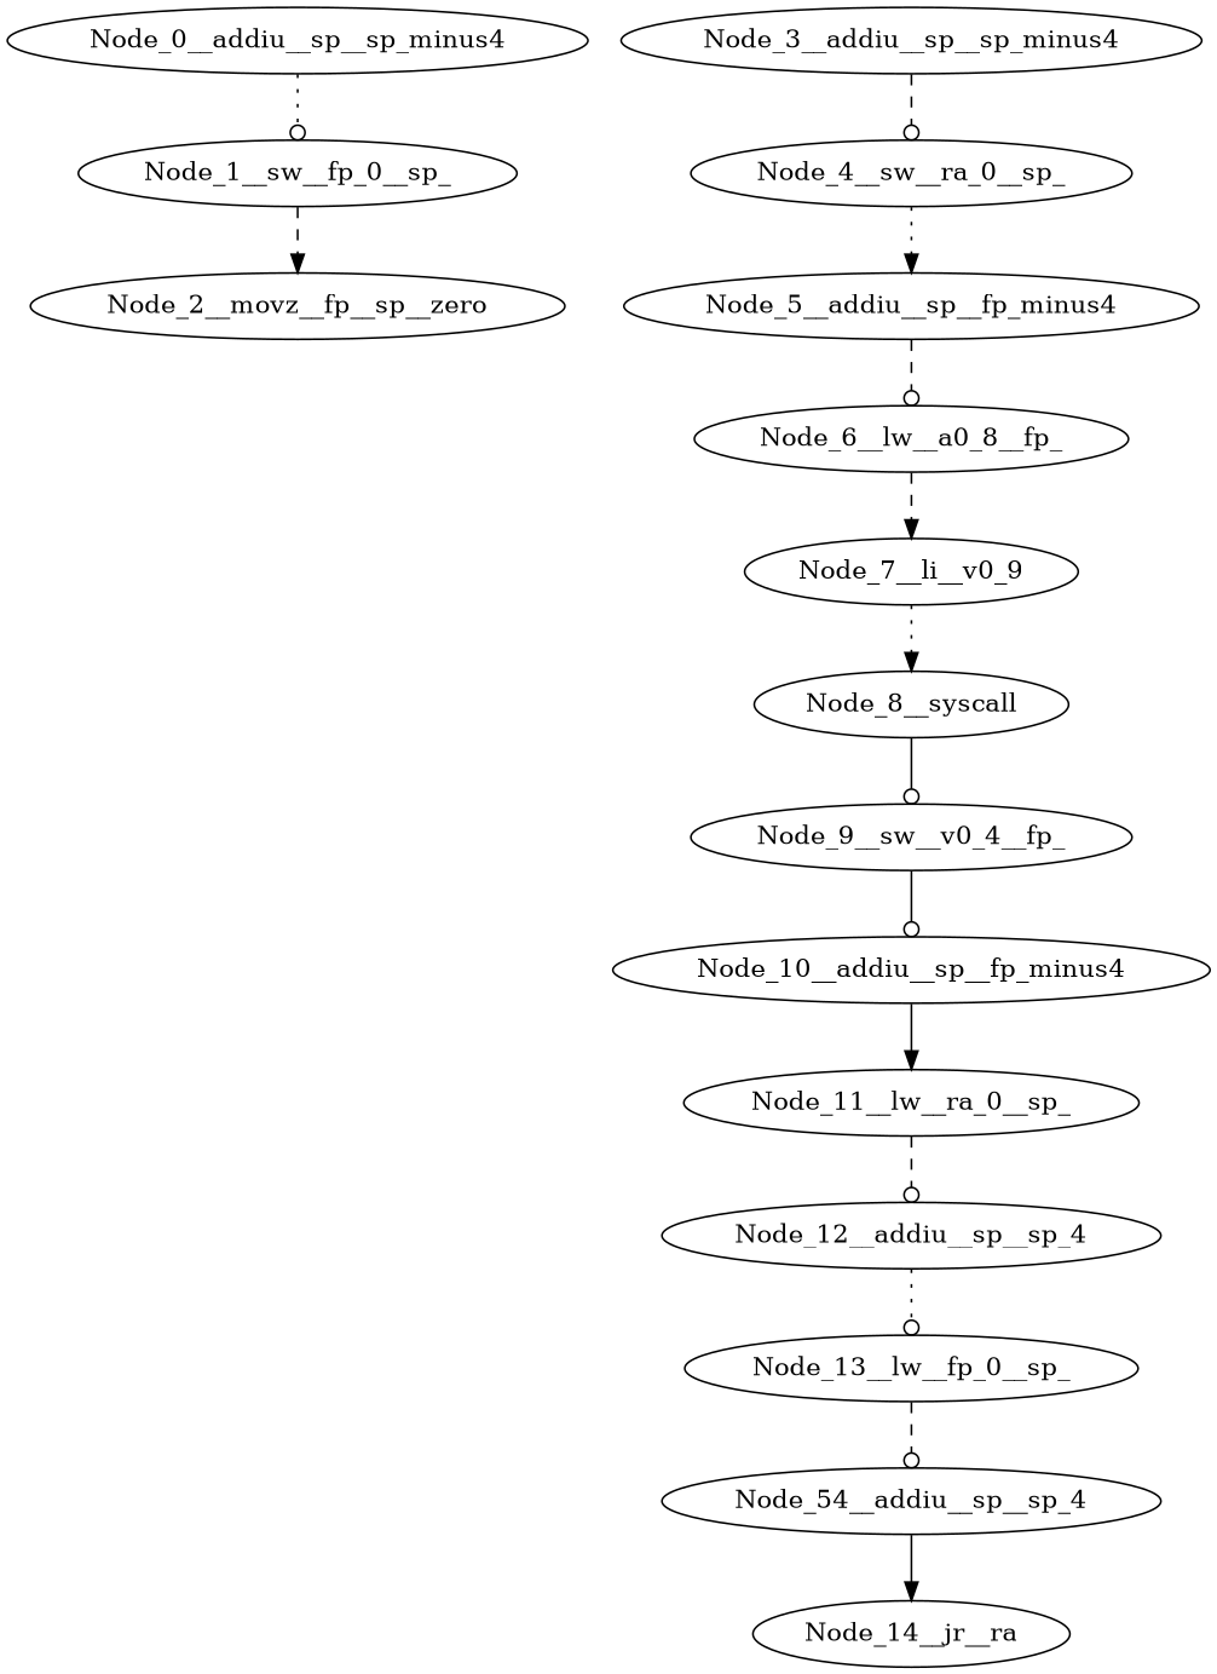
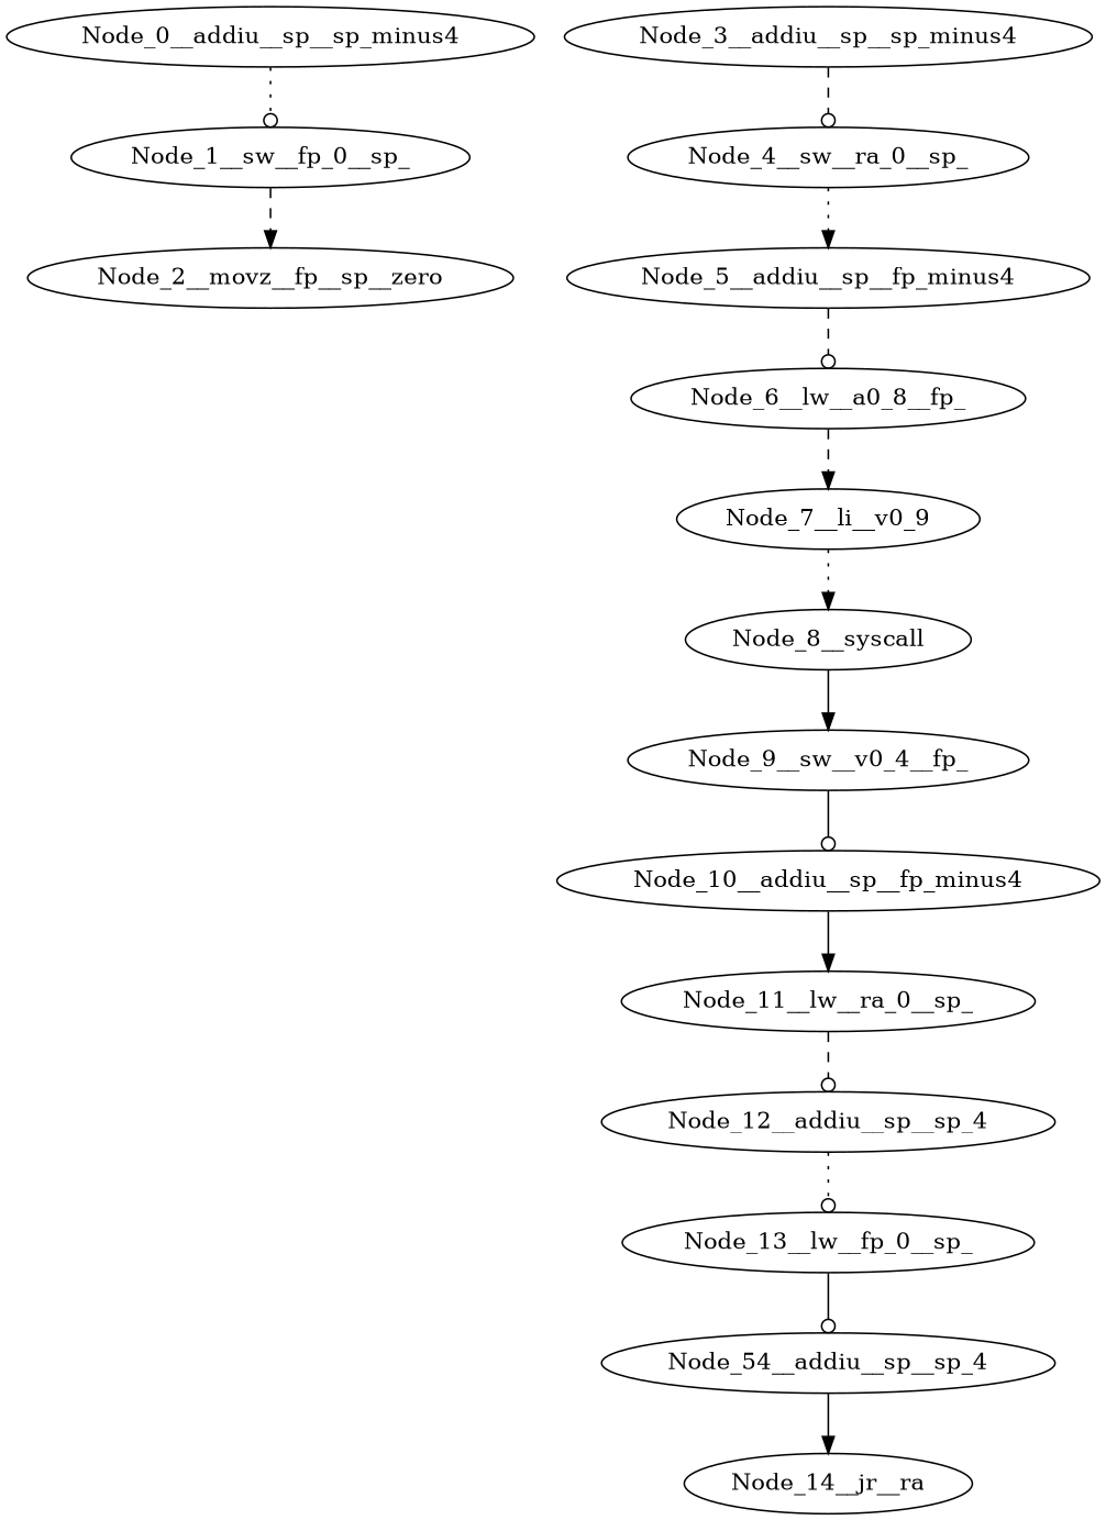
  digraph {
    edge [arrowhead=odot style=dashed]
    n1 [label=Node_0__addiu__sp__sp_minus4]
    n2 [label=Node_1__sw__fp_0__sp_]
    n3 [label=Node_2__movz__fp__sp__zero]
    n4 [label=Node_3__addiu__sp__sp_minus4]
    n5 [label=Node_4__sw__ra_0__sp_]
    n6 [label=Node_5__addiu__sp__fp_minus4]
    n7 [label=Node_6__lw__a0_8__fp_]
    n8 [label=Node_7__li__v0_9]
    n9 [label=Node_8__syscall]
    n10 [label=Node_9__sw__v0_4__fp_]
    n11 [label=Node_10__addiu__sp__fp_minus4]
    n12 [label=Node_11__lw__ra_0__sp_]
    n13 [label=Node_12__addiu__sp__sp_4]
    n14 [label=Node_13__lw__fp_0__sp_]
    n15 [label=Node_54__addiu__sp__sp_4]
    n16 [label=Node_14__jr__ra]
    n1 -> n2 [style=dotted]
    n2 -> n3 [arrowhead=normal]
    n4 -> n5
    n5 -> n6 [arrowhead=normal style=dotted]
    n6 -> n7
    n7 -> n8 [arrowhead=normal]
    n8 -> n9 [arrowhead=normal style=dotted]
-   n9 -> n10 [style=solid]
+   n9 -> n10 [arrowhead=normal style=solid]
    n10 -> n11 [style=solid]
    n11 -> n12 [arrowhead=normal style=solid]
    n12 -> n13
    n13 -> n14 [style=dotted]
-   n14 -> n15
+   n14 -> n15 [style=solid]
    n15 -> n16 [arrowhead=normal style=solid]
  }
